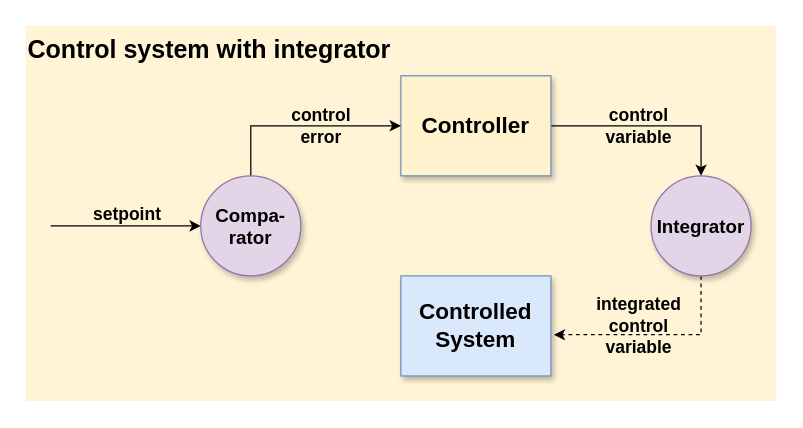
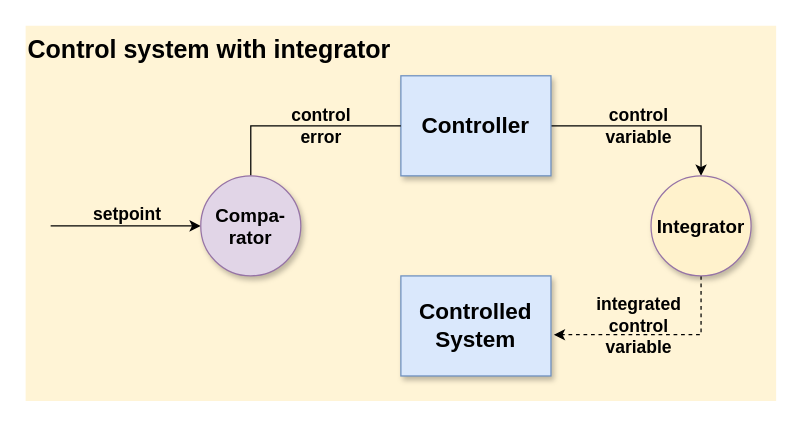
  <mxCell id="0" />
  <mxCell id="1" parent="0" />
  <mxCell id="2" value="Control system with integrator" style="rounded=0;whiteSpace=wrap;html=1;labelBackgroundColor=none;fontSize=20;align=left;verticalAlign=top;fontStyle=1;fillColor=#fff2cc;strokeColor=none;opacity=80;" parent="1" vertex="1"><mxGeometry x="20" y="20" width="600" height="300" as="geometry" /></mxCell>
  <mxCell id="3" value="control&lt;br&gt;variable" style="edgeStyle=orthogonalEdgeStyle;rounded=0;orthogonalLoop=1;jettySize=auto;html=1;entryX=0.5;entryY=0;entryDx=0;entryDy=0;fontSize=14;labelBackgroundColor=none;fontStyle=1" parent="1" source="4" target="11" edge="1"><mxGeometry x="-0.125" relative="1" as="geometry"><mxPoint x="640" y="140" as="targetPoint" /><mxPoint as="offset" /></mxGeometry></mxCell>
- <mxCell id="4" value="Controller" style="rounded=0;whiteSpace=wrap;html=1;fillColor=#fff2cc;strokeColor=#6c8ebf;fontStyle=1;fontSize=18;shadow=1;" parent="1" vertex="1"><mxGeometry x="320" y="60" width="120" height="80" as="geometry" /></mxCell>
+ <mxCell id="4" value="Controller" style="rounded=0;whiteSpace=wrap;html=1;fillColor=#dae8fc;strokeColor=#6c8ebf;fontStyle=1;fontSize=18;shadow=1;" parent="1" vertex="1"><mxGeometry x="320" y="60" width="120" height="80" as="geometry" /></mxCell>
  <mxCell id="5" value="Controlled &lt;br style=&quot;font-size: 18px;&quot;&gt;System" style="rounded=0;whiteSpace=wrap;html=1;fillColor=#dae8fc;strokeColor=#6c8ebf;fontStyle=1;fontSize=18;shadow=1;" parent="1" vertex="1"><mxGeometry x="320" y="220" width="120" height="80" as="geometry" /></mxCell>
  <mxCell id="6" value="integrated&lt;br style=&quot;font-size: 14px;&quot;&gt;control&lt;br style=&quot;font-size: 14px;&quot;&gt;variable" style="edgeStyle=orthogonalEdgeStyle;rounded=0;orthogonalLoop=1;jettySize=auto;html=1;entryX=1.019;entryY=0.588;entryDx=0;entryDy=0;entryPerimeter=0;fontSize=14;exitX=0.5;exitY=1;exitDx=0;exitDy=0;labelBackgroundColor=none;fontStyle=1;dashed=1;" parent="1" source="11" target="5" edge="1"><mxGeometry x="0.183" y="-7" relative="1" as="geometry"><mxPoint x="640" y="220" as="sourcePoint" /><mxPoint as="offset" /></mxGeometry></mxCell>
- <mxCell id="7" value="control&lt;br&gt;error" style="edgeStyle=orthogonalEdgeStyle;rounded=0;orthogonalLoop=1;jettySize=auto;html=1;entryX=0;entryY=0.5;entryDx=0;entryDy=0;fontSize=14;exitX=0.5;exitY=0;exitDx=0;exitDy=0;labelBackgroundColor=none;fontStyle=1" parent="1" source="10" target="4" edge="1"><mxGeometry x="0.2" relative="1" as="geometry"><mxPoint as="offset" /></mxGeometry></mxCell>
+ <mxCell id="7" value="control&lt;br&gt;error" style="edgeStyle=orthogonalEdgeStyle;rounded=0;orthogonalLoop=1;jettySize=auto;html=1;entryX=0;entryY=0.5;entryDx=0;entryDy=0;fontSize=14;exitX=0.5;exitY=0;exitDx=0;exitDy=0;labelBackgroundColor=none;fontStyle=1;endArrow=none;" parent="1" source="10" target="4" edge="1"><mxGeometry x="0.2" relative="1" as="geometry"><mxPoint as="offset" /></mxGeometry></mxCell>
  <mxCell id="8" style="edgeStyle=orthogonalEdgeStyle;rounded=0;orthogonalLoop=1;jettySize=auto;html=1;fontSize=14;endArrow=none;endFill=0;startArrow=classic;startFill=1;" parent="1" source="10" edge="1"><mxGeometry relative="1" as="geometry"><mxPoint x="40" y="180" as="targetPoint" /></mxGeometry></mxCell>
  <mxCell id="9" value="setpoint" style="edgeLabel;html=1;align=center;verticalAlign=middle;resizable=0;points=[];fontSize=14;labelBackgroundColor=none;fontStyle=1" parent="8" vertex="1" connectable="0"><mxGeometry x="0.783" y="-1" relative="1" as="geometry"><mxPoint x="47" y="-9" as="offset" /></mxGeometry></mxCell>
  <mxCell id="10" value="Compa-&lt;br&gt;rator" style="ellipse;whiteSpace=wrap;html=1;aspect=fixed;fontStyle=1;fontSize=15;fillColor=#e1d5e7;strokeColor=#9673a6;verticalAlign=middle;align=center;shadow=1;" parent="1" vertex="1"><mxGeometry x="160" y="140" width="80" height="80" as="geometry" /></mxCell>
- <mxCell id="11" value="Integrator" style="ellipse;whiteSpace=wrap;html=1;aspect=fixed;fontStyle=1;fontSize=15;fillColor=#e1d5e7;strokeColor=#9673a6;verticalAlign=middle;align=center;shadow=1;" parent="1" vertex="1"><mxGeometry x="520" y="140" width="80" height="80" as="geometry" /></mxCell>
+ <mxCell id="11" value="Integrator" style="ellipse;whiteSpace=wrap;html=1;aspect=fixed;fontStyle=1;fontSize=15;fillColor=#fff2cc;strokeColor=#9673a6;verticalAlign=middle;align=center;shadow=1;" parent="1" vertex="1"><mxGeometry x="520" y="140" width="80" height="80" as="geometry" /></mxCell>
